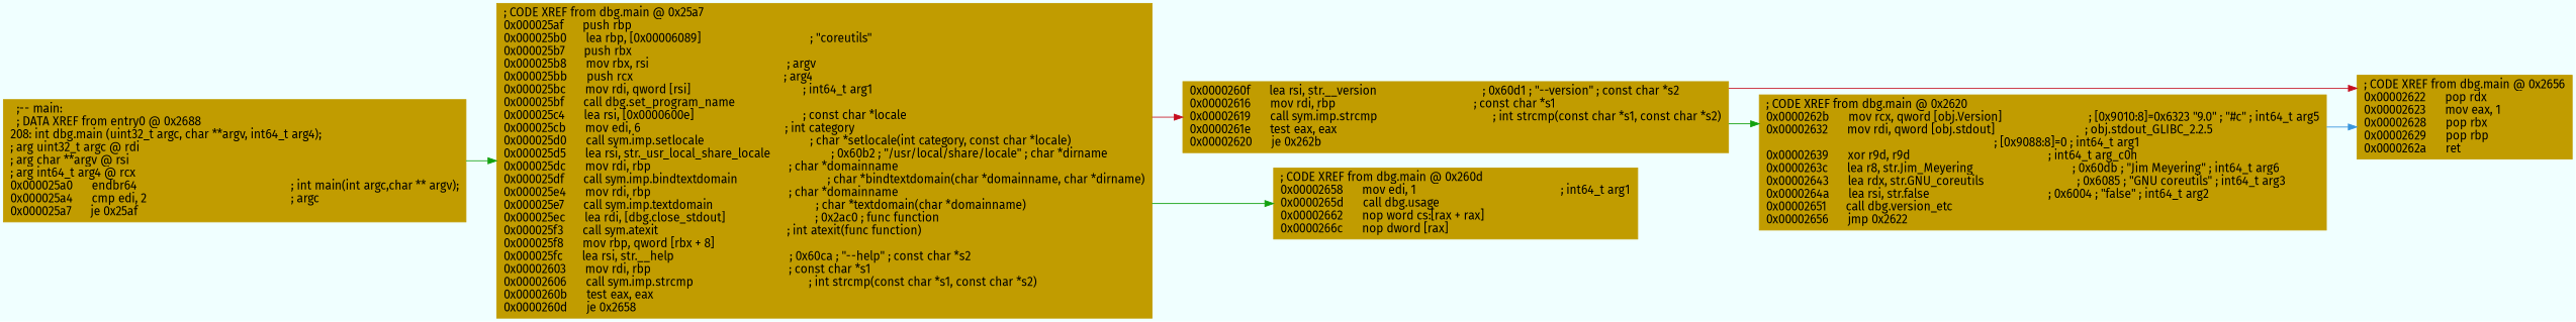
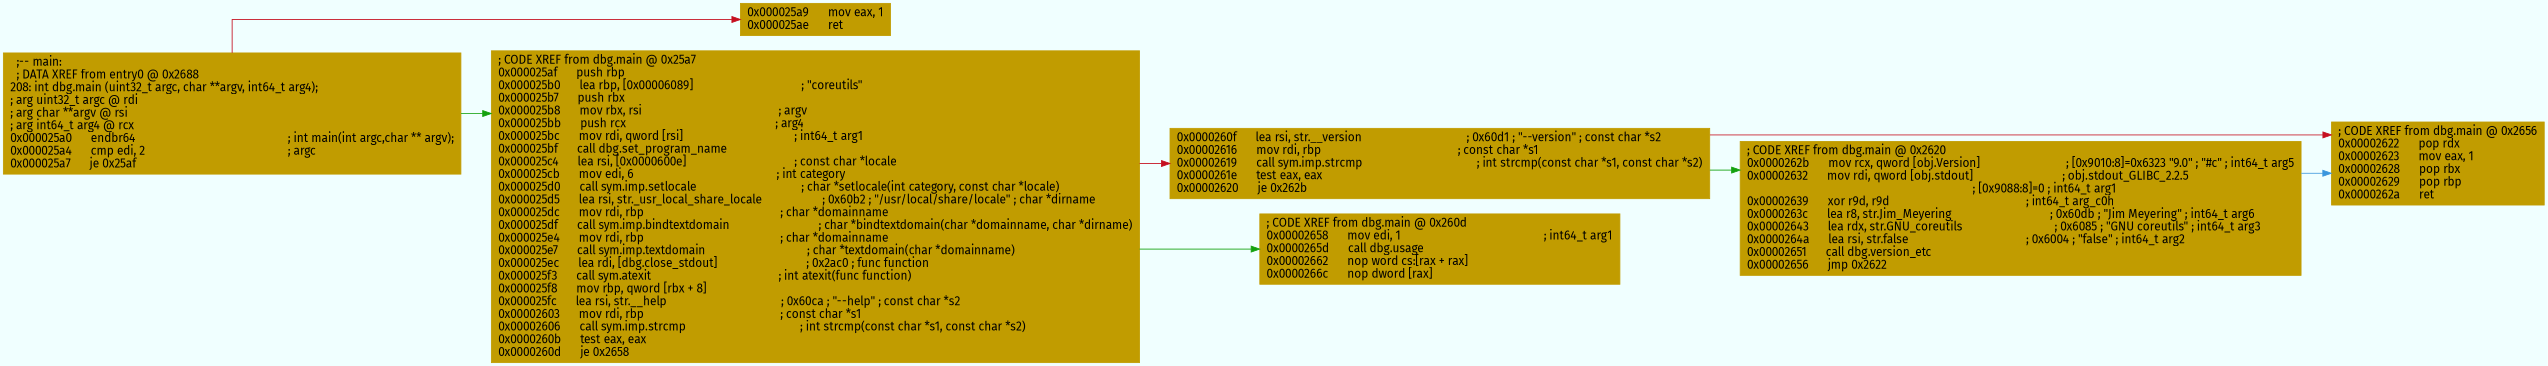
  digraph {
    bgcolor=azure
    fontname="Fira Sans"
    fontsize=8
    splines=ortho
    rankdir=LR
    node [color="#c19c00" fillcolor="#c19c00" fontname="Fira Sans" shape=box style=filled]
    edge [arrowhead=normal color="#c50f1f" fontname="Fira Sans"]
    n1 [label="  ;-- main:\l  ; DATA XREF from entry0 @ 0x2688\l208: int dbg.main (uint32_t argc, char **argv, int64_t arg4);\l; arg uint32_t argc @ rdi\l; arg char **argv @ rsi\l; arg int64_t arg4 @ rcx\l0x000025a0      endbr64                                                ; int main(int argc,char ** argv);\l0x000025a4      cmp edi, 2                                             ; argc\l0x000025a7      je 0x25af\l"]
+   n2 [label="0x000025a9      mov eax, 1\l0x000025ae      ret\l"]
    n3 [label="; CODE XREF from dbg.main @ 0x25a7\l0x000025af      push rbp\l0x000025b0      lea rbp, [0x00006089]                                  ; \"coreutils\"\l0x000025b7      push rbx\l0x000025b8      mov rbx, rsi                                           ; argv\l0x000025bb      push rcx                                               ; arg4\l0x000025bc      mov rdi, qword [rsi]                                   ; int64_t arg1\l0x000025bf      call dbg.set_program_name\l0x000025c4      lea rsi, [0x0000600e]                                  ; const char *locale\l0x000025cb      mov edi, 6                                             ; int category\l0x000025d0      call sym.imp.setlocale                                 ; char *setlocale(int category, const char *locale)\l0x000025d5      lea rsi, str._usr_local_share_locale                   ; 0x60b2 ; \"/usr/local/share/locale\" ; char *dirname\l0x000025dc      mov rdi, rbp                                           ; char *domainname\l0x000025df      call sym.imp.bindtextdomain                            ; char *bindtextdomain(char *domainname, char *dirname)\l0x000025e4      mov rdi, rbp                                           ; char *domainname\l0x000025e7      call sym.imp.textdomain                                ; char *textdomain(char *domainname)\l0x000025ec      lea rdi, [dbg.close_stdout]                            ; 0x2ac0 ; func function\l0x000025f3      call sym.atexit                                        ; int atexit(func function)\l0x000025f8      mov rbp, qword [rbx + 8]\l0x000025fc      lea rsi, str.__help                                    ; 0x60ca ; \"--help\" ; const char *s2\l0x00002603      mov rdi, rbp                                           ; const char *s1\l0x00002606      call sym.imp.strcmp                                    ; int strcmp(const char *s1, const char *s2)\l0x0000260b      test eax, eax\l0x0000260d      je 0x2658\l"]
    n4 [label="0x0000260f      lea rsi, str.__version                                 ; 0x60d1 ; \"--version\" ; const char *s2\l0x00002616      mov rdi, rbp                                           ; const char *s1\l0x00002619      call sym.imp.strcmp                                    ; int strcmp(const char *s1, const char *s2)\l0x0000261e      test eax, eax\l0x00002620      je 0x262b\l"]
    n5 [label="; CODE XREF from dbg.main @ 0x260d\l0x00002658      mov edi, 1                                             ; int64_t arg1\l0x0000265d      call dbg.usage\l0x00002662      nop word cs:[rax + rax]\l0x0000266c      nop dword [rax]\l"]
    n6 [label="; CODE XREF from dbg.main @ 0x2656\l0x00002622      pop rdx\l0x00002623      mov eax, 1\l0x00002628      pop rbx\l0x00002629      pop rbp\l0x0000262a      ret\l"]
    n7 [label="; CODE XREF from dbg.main @ 0x2620\l0x0000262b      mov rcx, qword [obj.Version]                           ; [0x9010:8]=0x6323 \"9.0\" ; \"#c\" ; int64_t arg5\l0x00002632      mov rdi, qword [obj.stdout]                            ; obj.stdout_GLIBC_2.2.5\l                                                                       ; [0x9088:8]=0 ; int64_t arg1\l0x00002639      xor r9d, r9d                                           ; int64_t arg_c0h\l0x0000263c      lea r8, str.Jim_Meyering                               ; 0x60db ; \"Jim Meyering\" ; int64_t arg6\l0x00002643      lea rdx, str.GNU_coreutils                             ; 0x6085 ; \"GNU coreutils\" ; int64_t arg3\l0x0000264a      lea rsi, str.false                                     ; 0x6004 ; \"false\" ; int64_t arg2\l0x00002651      call dbg.version_etc\l0x00002656      jmp 0x2622\l"]
+   n1 -> n2
    n1 -> n3 [color="#13a10e"]
    n3 -> n4
    n3 -> n5 [color="#13a10e"]
    n4 -> n6
    n4 -> n7 [color="#13a10e"]
    n7 -> n6 [color="#3a96dd"]
  }
